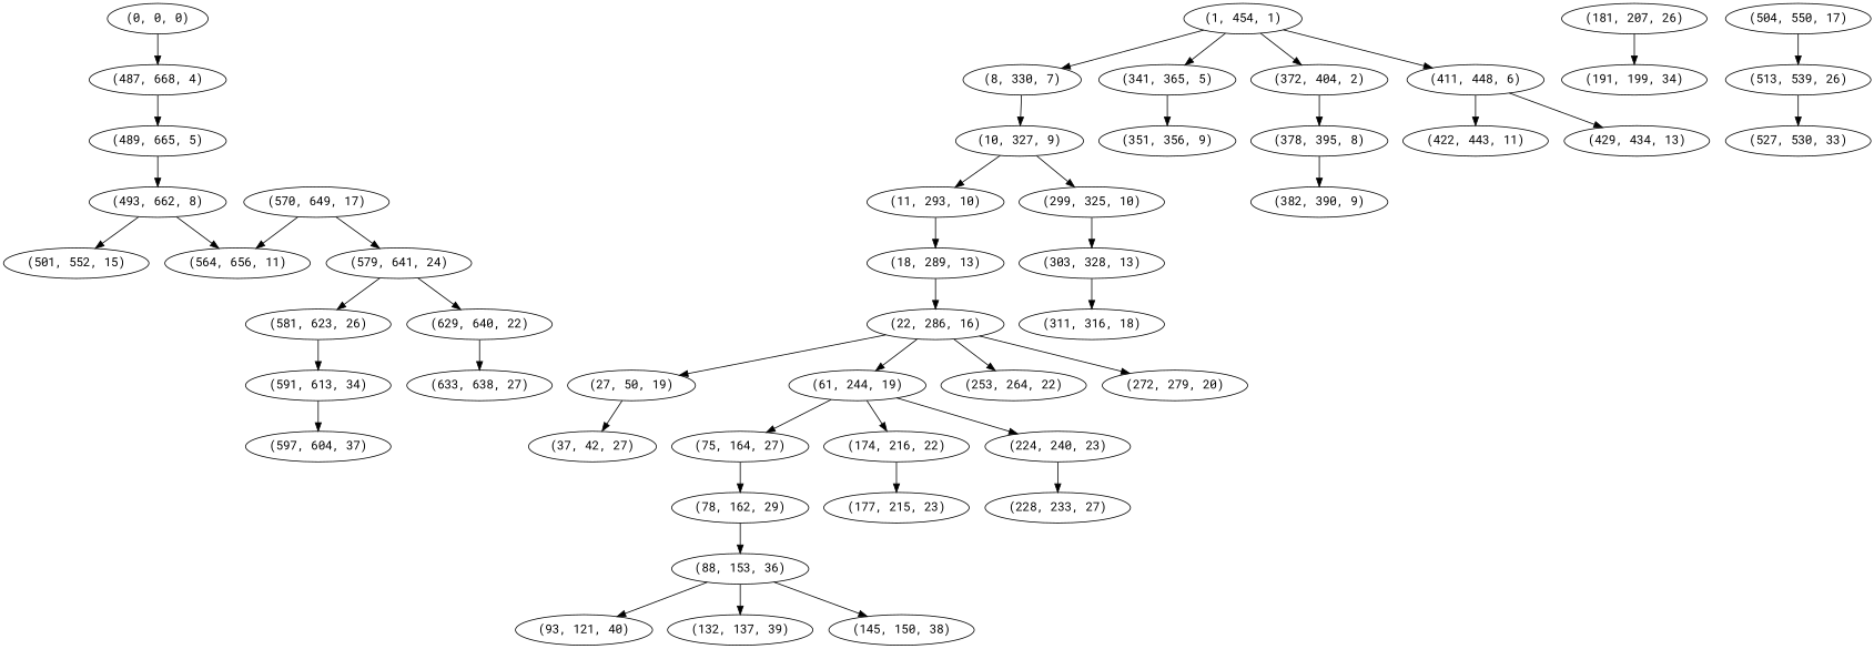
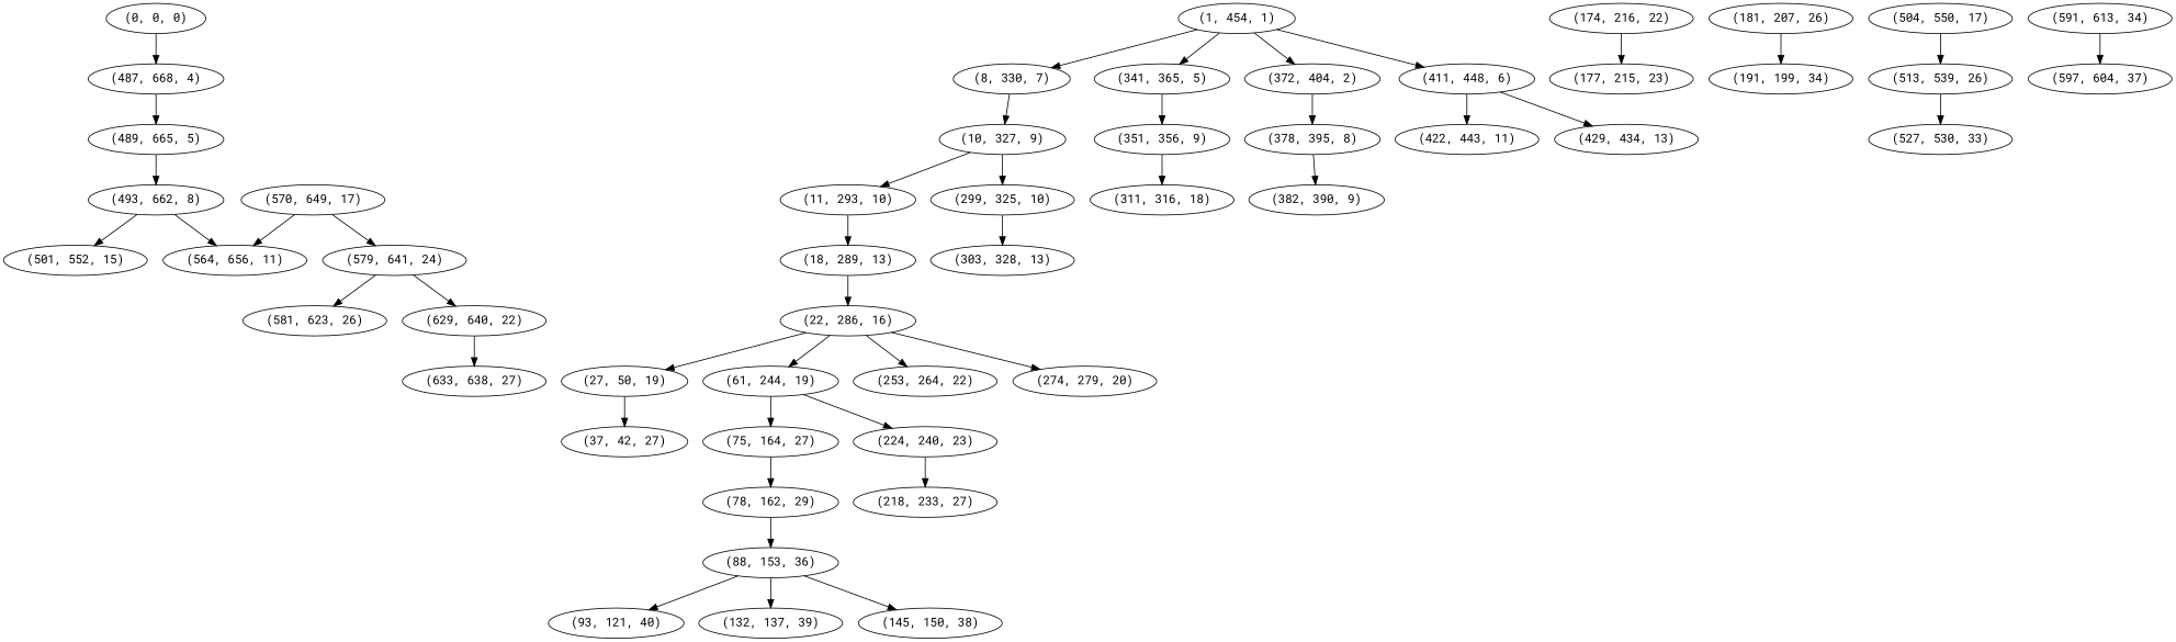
  digraph {
    fontname="Roboto Mono"
    node [fontname="Roboto Mono"]
    edge [fontname="Roboto Mono"]
    "(0, 0, 0)"
    "(487, 668, 4)"
    "(1, 454, 1)"
    "(8, 330, 7)"
    "(341, 365, 5)"
    "(372, 404, 2)"
    "(411, 448, 6)"
    "(489, 665, 5)"
    "(10, 327, 9)"
    "(351, 356, 9)"
    "(378, 395, 8)"
    "(422, 443, 11)"
    "(429, 434, 13)"
    "(11, 293, 10)"
    "(299, 325, 10)"
    "(18, 289, 13)"
    n17 [label="(303, 328, 13)"]
    "(22, 286, 16)"
    "(27, 50, 19)"
    "(61, 244, 19)"
    "(253, 264, 22)"
-   "(274, 279, 20)" [label="(272, 279, 20)"]
+   "(274, 279, 20)"
    "(37, 42, 27)"
    "(75, 164, 27)"
    "(174, 216, 22)"
    "(224, 240, 23)"
    "(78, 162, 29)"
    "(177, 215, 23)"
-   "(228, 233, 27)"
+   "(228, 233, 27)" [label="(218, 233, 27)"]
    "(88, 153, 36)"
    "(93, 121, 40)"
    "(132, 137, 39)"
    "(145, 150, 38)"
    "(181, 207, 26)"
    "(191, 199, 34)"
    "(311, 316, 18)"
    "(382, 390, 9)"
    "(493, 662, 8)"
    "(501, 552, 15)"
    "(564, 656, 11)"
    "(504, 550, 17)"
    "(513, 539, 26)"
    n43 [label="(527, 530, 33)"]
    "(570, 649, 17)"
    "(579, 641, 24)"
    "(581, 623, 26)"
    n47 [label="(629, 640, 22)"]
    "(591, 613, 34)"
    "(633, 638, 27)"
    "(597, 604, 37)"
    "(0, 0, 0)" -> "(487, 668, 4)"
    "(487, 668, 4)" -> "(489, 665, 5)"
    "(1, 454, 1)" -> "(8, 330, 7)"
    "(1, 454, 1)" -> "(341, 365, 5)"
    "(1, 454, 1)" -> "(372, 404, 2)"
    "(1, 454, 1)" -> "(411, 448, 6)"
    "(8, 330, 7)" -> "(10, 327, 9)"
    "(341, 365, 5)" -> "(351, 356, 9)"
    "(372, 404, 2)" -> "(378, 395, 8)"
    "(411, 448, 6)" -> "(422, 443, 11)"
    "(411, 448, 6)" -> "(429, 434, 13)"
    "(489, 665, 5)" -> "(493, 662, 8)"
    "(10, 327, 9)" -> "(11, 293, 10)"
    "(10, 327, 9)" -> "(299, 325, 10)"
    "(378, 395, 8)" -> "(382, 390, 9)"
    "(11, 293, 10)" -> "(18, 289, 13)"
    "(299, 325, 10)" -> n17
    "(18, 289, 13)" -> "(22, 286, 16)"
-   n17 -> "(311, 316, 18)"
+   "(351, 356, 9)" -> "(311, 316, 18)"
    "(22, 286, 16)" -> "(27, 50, 19)"
    "(22, 286, 16)" -> "(61, 244, 19)"
    "(22, 286, 16)" -> "(253, 264, 22)"
    "(22, 286, 16)" -> "(274, 279, 20)"
    "(27, 50, 19)" -> "(37, 42, 27)"
    "(61, 244, 19)" -> "(75, 164, 27)"
-   "(61, 244, 19)" -> "(174, 216, 22)"
    "(61, 244, 19)" -> "(224, 240, 23)"
    "(75, 164, 27)" -> "(78, 162, 29)"
    "(174, 216, 22)" -> "(177, 215, 23)"
    "(224, 240, 23)" -> "(228, 233, 27)"
    "(78, 162, 29)" -> "(88, 153, 36)"
    "(88, 153, 36)" -> "(93, 121, 40)"
    "(88, 153, 36)" -> "(132, 137, 39)"
    "(88, 153, 36)" -> "(145, 150, 38)"
    "(181, 207, 26)" -> "(191, 199, 34)"
    "(493, 662, 8)" -> "(501, 552, 15)"
    "(493, 662, 8)" -> "(564, 656, 11)"
    "(504, 550, 17)" -> "(513, 539, 26)"
    "(513, 539, 26)" -> n43
    "(570, 649, 17)" -> "(564, 656, 11)"
    "(570, 649, 17)" -> "(579, 641, 24)"
    "(579, 641, 24)" -> "(581, 623, 26)"
    "(579, 641, 24)" -> n47
-   "(581, 623, 26)" -> "(591, 613, 34)"
    n47 -> "(633, 638, 27)"
    "(591, 613, 34)" -> "(597, 604, 37)"
  }
